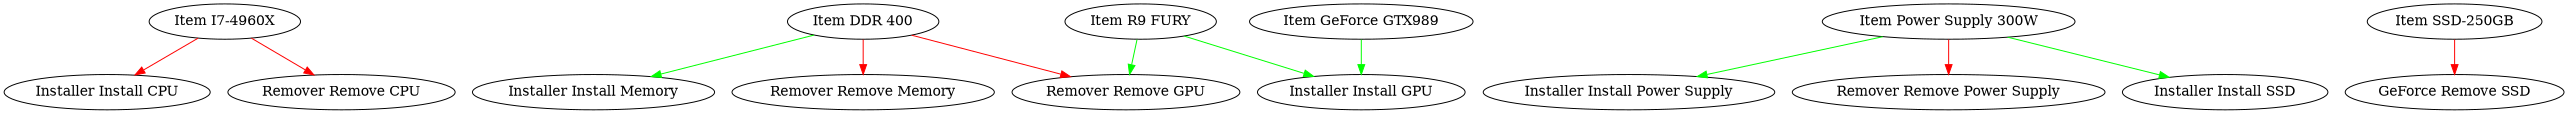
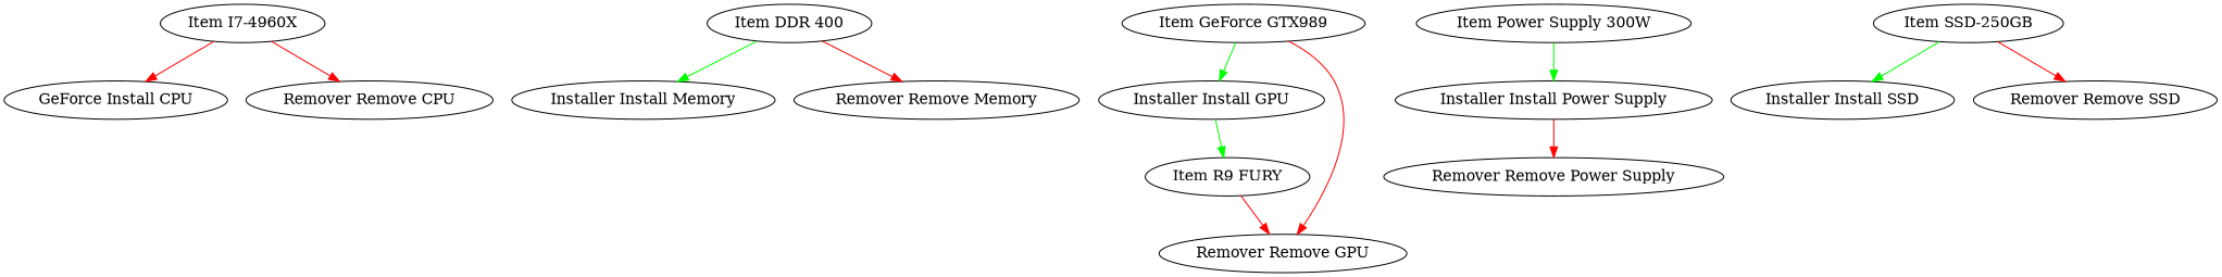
  digraph {
    edge [color=red]
    "Item I7-4960X"
-   "Installer Install CPU"
+   "Installer Install CPU" [label="GeForce Install CPU"]
    "Remover Remove CPU"
    "Item DDR 400"
    "Installer Install Memory"
    "Remover Remove Memory"
    n7 [label="Item GeForce GTX989"]
    "Installer Install GPU"
    "Remover Remove GPU"
    "Item R9 FURY"
    "Item Power Supply 300W"
    "Installer Install Power Supply"
    "Remover Remove Power Supply"
    "Item SSD-250GB"
    "Installer Install SSD"
-   "Remover Remove SSD" [label="GeForce Remove SSD"]
+   "Remover Remove SSD"
    "Item I7-4960X" -> "Installer Install CPU"
    "Item I7-4960X" -> "Remover Remove CPU"
    "Item DDR 400" -> "Installer Install Memory" [color=green]
    "Item DDR 400" -> "Remover Remove Memory"
    n7 -> "Installer Install GPU" [color=green]
-   "Item DDR 400" -> "Remover Remove GPU"
-   "Item R9 FURY" -> "Installer Install GPU" [color=green]
-   "Item R9 FURY" -> "Remover Remove GPU" [color=green]
+   n7 -> "Remover Remove GPU"
+   "Installer Install GPU" -> "Item R9 FURY" [color=green]
+   "Item R9 FURY" -> "Remover Remove GPU"
    "Item Power Supply 300W" -> "Installer Install Power Supply" [color=green]
-   "Item Power Supply 300W" -> "Remover Remove Power Supply"
-   "Item Power Supply 300W" -> "Installer Install SSD" [color=green]
+   "Installer Install Power Supply" -> "Remover Remove Power Supply"
+   "Item SSD-250GB" -> "Installer Install SSD" [color=green]
    "Item SSD-250GB" -> "Remover Remove SSD"
  }
